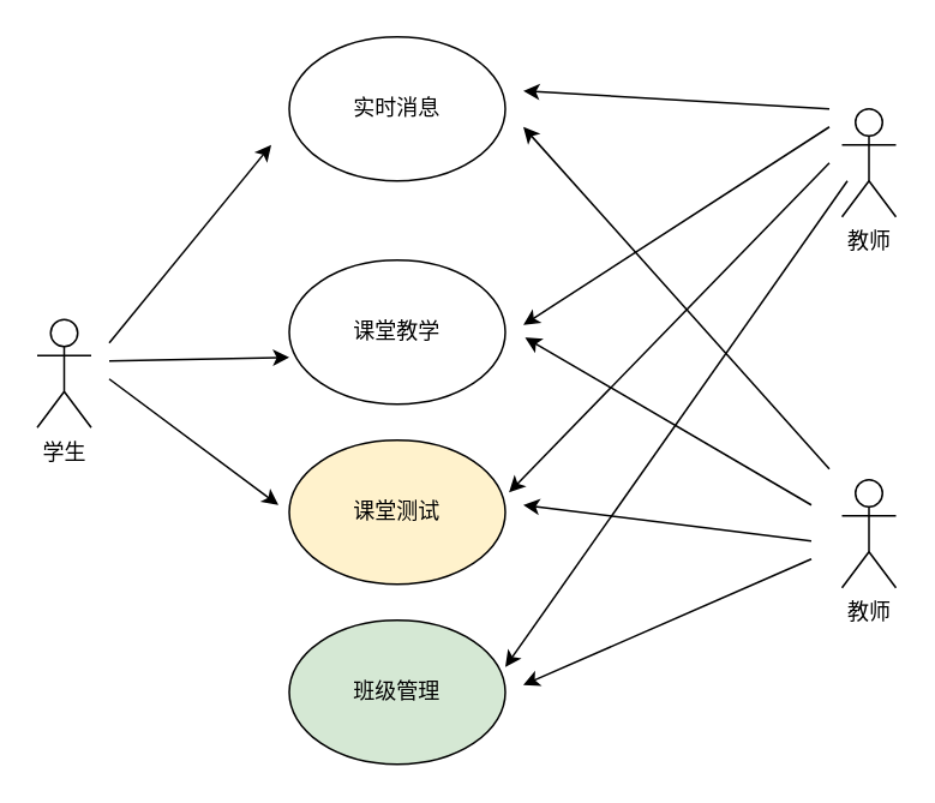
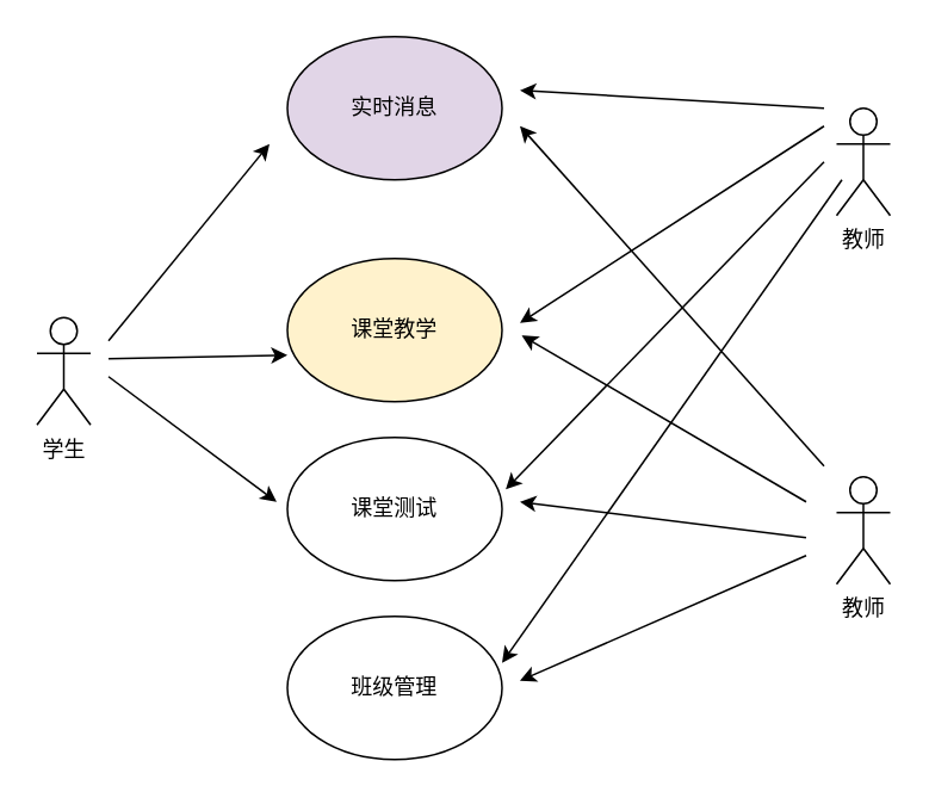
  <mxCell id="0" />
  <mxCell id="1" parent="0" />
  <mxCell id="2" value="学生" style="shape=umlActor;verticalLabelPosition=bottom;labelBackgroundColor=#ffffff;verticalAlign=top;html=1;outlineConnect=0;" vertex="1" parent="1"><mxGeometry x="20" y="177" width="30" height="60" as="geometry" /></mxCell>
- <mxCell id="3" value="实时消息" style="ellipse;whiteSpace=wrap;html=1;" vertex="1" parent="1"><mxGeometry x="160" y="20" width="120" height="80" as="geometry" /></mxCell>
- <mxCell id="4" value="课堂教学" style="ellipse;whiteSpace=wrap;html=1;" vertex="1" parent="1"><mxGeometry x="160" y="144" width="120" height="80" as="geometry" /></mxCell>
- <mxCell id="5" value="课堂测试" style="ellipse;whiteSpace=wrap;html=1;fillColor=#fff2cc;" vertex="1" parent="1"><mxGeometry x="160" y="244" width="120" height="80" as="geometry" /></mxCell>
- <mxCell id="6" value="班级管理" style="ellipse;whiteSpace=wrap;html=1;fillColor=#d5e8d4;" vertex="1" parent="1"><mxGeometry x="160" y="344" width="120" height="80" as="geometry" /></mxCell>
+ <mxCell id="3" value="实时消息" style="ellipse;whiteSpace=wrap;html=1;fillColor=#e1d5e7;" vertex="1" parent="1"><mxGeometry x="160" y="20" width="120" height="80" as="geometry" /></mxCell>
+ <mxCell id="4" value="课堂教学" style="ellipse;whiteSpace=wrap;html=1;fillColor=#fff2cc;" vertex="1" parent="1"><mxGeometry x="160" y="144" width="120" height="80" as="geometry" /></mxCell>
+ <mxCell id="5" value="课堂测试" style="ellipse;whiteSpace=wrap;html=1;" vertex="1" parent="1"><mxGeometry x="160" y="244" width="120" height="80" as="geometry" /></mxCell>
+ <mxCell id="6" value="班级管理" style="ellipse;whiteSpace=wrap;html=1;" vertex="1" parent="1"><mxGeometry x="160" y="344" width="120" height="80" as="geometry" /></mxCell>
  <mxCell id="7" value="" style="endArrow=classic;html=1;" edge="1" parent="1"><mxGeometry width="50" height="50" relative="1" as="geometry"><mxPoint x="60" y="190" as="sourcePoint" /><mxPoint x="150" y="80" as="targetPoint" /></mxGeometry></mxCell>
  <mxCell id="8" value="" style="endArrow=classic;html=1;" edge="1" parent="1"><mxGeometry width="50" height="50" relative="1" as="geometry"><mxPoint x="60" y="200" as="sourcePoint" /><mxPoint x="160" y="198" as="targetPoint" /></mxGeometry></mxCell>
  <mxCell id="9" value="" style="endArrow=classic;html=1;" edge="1" parent="1"><mxGeometry width="50" height="50" relative="1" as="geometry"><mxPoint x="60" y="210" as="sourcePoint" /><mxPoint x="154" y="280" as="targetPoint" /></mxGeometry></mxCell>
  <mxCell id="10" value="教师" style="shape=umlActor;verticalLabelPosition=bottom;labelBackgroundColor=#ffffff;verticalAlign=top;html=1;outlineConnect=0;" vertex="1" parent="1"><mxGeometry x="467" y="266" width="30" height="60" as="geometry" /></mxCell>
  <mxCell id="11" value="" style="endArrow=classic;html=1;" edge="1" parent="1"><mxGeometry width="50" height="50" relative="1" as="geometry"><mxPoint x="450" y="310" as="sourcePoint" /><mxPoint x="290" y="380" as="targetPoint" /></mxGeometry></mxCell>
  <mxCell id="12" value="" style="endArrow=classic;html=1;" edge="1" parent="1"><mxGeometry width="50" height="50" relative="1" as="geometry"><mxPoint x="450" y="280" as="sourcePoint" /><mxPoint x="291" y="187" as="targetPoint" /></mxGeometry></mxCell>
  <mxCell id="13" value="" style="endArrow=classic;html=1;" edge="1" parent="1"><mxGeometry width="50" height="50" relative="1" as="geometry"><mxPoint x="450" y="300" as="sourcePoint" /><mxPoint x="290" y="280" as="targetPoint" /></mxGeometry></mxCell>
  <mxCell id="14" value="" style="endArrow=classic;html=1;" edge="1" parent="1"><mxGeometry width="50" height="50" relative="1" as="geometry"><mxPoint x="460" y="260" as="sourcePoint" /><mxPoint x="290" y="70" as="targetPoint" /></mxGeometry></mxCell>
  <mxCell id="15" value="教师" style="shape=umlActor;verticalLabelPosition=bottom;labelBackgroundColor=#ffffff;verticalAlign=top;html=1;outlineConnect=0;" vertex="1" parent="1"><mxGeometry x="467" y="60" width="30" height="60" as="geometry" /></mxCell>
  <mxCell id="16" value="" style="endArrow=classic;html=1;" edge="1" parent="1"><mxGeometry width="50" height="50" relative="1" as="geometry"><mxPoint x="460" y="70" as="sourcePoint" /><mxPoint x="290" y="180" as="targetPoint" /></mxGeometry></mxCell>
  <mxCell id="17" value="" style="endArrow=classic;html=1;" edge="1" parent="1"><mxGeometry width="50" height="50" relative="1" as="geometry"><mxPoint x="460" y="60" as="sourcePoint" /><mxPoint x="290" y="50" as="targetPoint" /></mxGeometry></mxCell>
  <mxCell id="18" value="" style="endArrow=classic;html=1;entryX=1.017;entryY=0.363;entryDx=0;entryDy=0;entryPerimeter=0;" edge="1" parent="1" target="5"><mxGeometry width="50" height="50" relative="1" as="geometry"><mxPoint x="460" y="90" as="sourcePoint" /><mxPoint x="300" y="190" as="targetPoint" /></mxGeometry></mxCell>
  <mxCell id="19" value="" style="endArrow=classic;html=1;entryX=1;entryY=0.325;entryDx=0;entryDy=0;entryPerimeter=0;" edge="1" parent="1" target="6"><mxGeometry width="50" height="50" relative="1" as="geometry"><mxPoint x="470" y="100" as="sourcePoint" /><mxPoint x="292" y="283" as="targetPoint" /></mxGeometry></mxCell>
